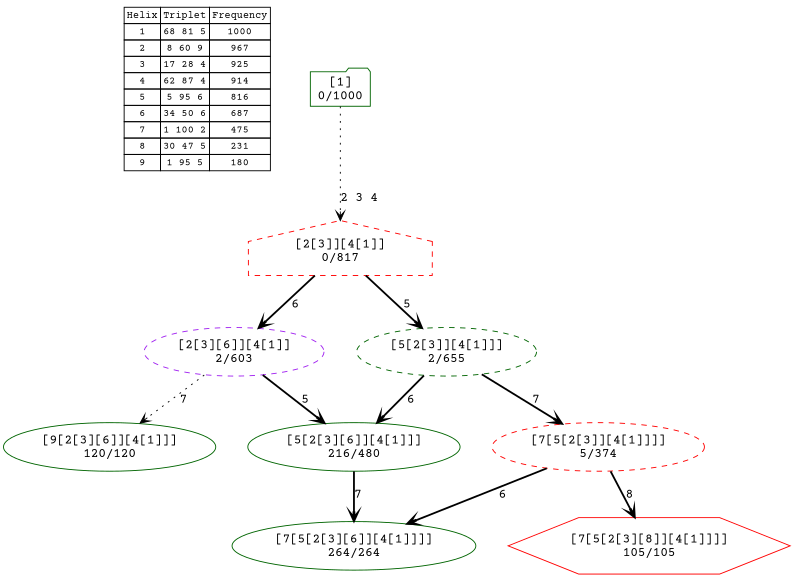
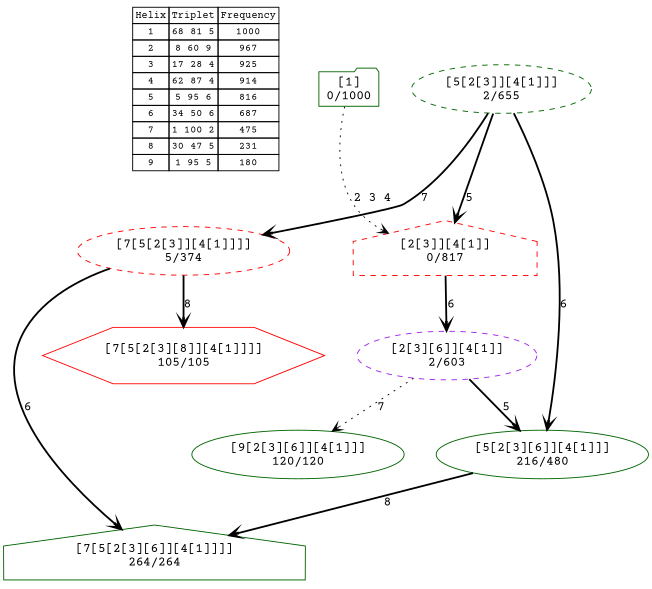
  digraph {
    fontname="Courier Prime"
    nodesep=0.5
    node [fontname="Courier Prime" shape=ellipse color=darkgreen]
    edge [arrowhead=vee fontname="Courier Prime" style=bold]
    n1 [fontsize=11 label=< <table border="0" cellborder="1" cellspacing="0"><tr><td>Helix</td><td>Triplet</td><td>Frequency</td></tr> <tr><td>1</td><td>68 81 5</td><td>1000</td></tr> <tr><td>2</td><td>8 60 9</td><td>967</td></tr> <tr><td>3</td><td>17 28 4</td><td>925</td></tr> <tr><td>4</td><td>62 87 4</td><td>914</td></tr> <tr><td>5</td><td>5 95 6</td><td>816</td></tr> <tr><td>6</td><td>34 50 6</td><td>687</td></tr> <tr><td>7</td><td>1 100 2</td><td>475</td></tr> <tr><td>8</td><td>30 47 5</td><td>231</td></tr> <tr><td>9</td><td>1 95 5</td><td>180</td></tr> </table>> shape=plaintext color=""]
-   n2 [label="[7[5[2[3][6]][4[1]]]]\n264/264"]
+   n2 [label="[7[5[2[3][6]][4[1]]]]\n264/264" shape=house]
    n3 [label="[5[2[3][6]][4[1]]]\n216/480"]
    n4 [label="[9[2[3][6]][4[1]]]\n120/120"]
    n5 [color=red label="[7[5[2[3][8]][4[1]]]]\n105/105" shape=hexagon]
    n6 [color=purple label="[2[3][6]][4[1]]\n2/603" style=dashed]
    n7 [color=red label="[7[5[2[3]][4[1]]]]\n5/374" style=dashed]
    n8 [label="[5[2[3]][4[1]]]\n2/655" style=dashed]
    n9 [color=red label="[2[3]][4[1]]\n0/817" shape=house style=dashed]
    n10 [label="[1]\n0/1000" shape=folder]
-   n3 -> n2 [label="7 "]
+   n3 -> n2 [label="8 "]
    n6 -> n3 [label="5 "]
    n6 -> n4 [label="7 " style=dotted]
    n7 -> n2 [label="6 "]
    n7 -> n5 [label="8 "]
    n8 -> n3 [label="6 "]
    n8 -> n7 [label="7 "]
    n9 -> n6 [label="6 "]
-   n9 -> n8 [label="5 "]
+   n8 -> n9 [label="5 "]
    n10 -> n9 [label="2 3 4 " style=dotted]
  }
